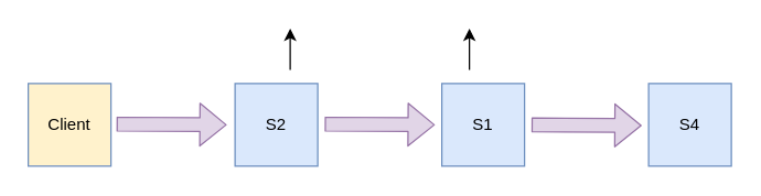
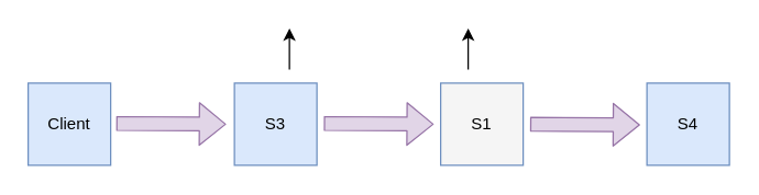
  <mxCell id="0" />
  <mxCell id="1" parent="0" />
- <mxCell id="2" value="Client" style="rounded=0;whiteSpace=wrap;html=1;fillColor=#fff2cc;strokeColor=#6c8ebf;" vertex="1" parent="1"><mxGeometry x="20" y="60" width="60" height="60" as="geometry" /></mxCell>
- <mxCell id="3" value="S2" style="rounded=0;whiteSpace=wrap;html=1;fillColor=#dae8fc;strokeColor=#6c8ebf;" vertex="1" parent="1"><mxGeometry x="170" y="60" width="60" height="60" as="geometry" /></mxCell>
- <mxCell id="4" value="S1" style="rounded=0;whiteSpace=wrap;html=1;fillColor=#dae8fc;strokeColor=#6c8ebf;" vertex="1" parent="1"><mxGeometry x="320" y="60" width="60" height="60" as="geometry" /></mxCell>
+ <mxCell id="2" value="Client" style="rounded=0;whiteSpace=wrap;html=1;fillColor=#dae8fc;strokeColor=#6c8ebf;" vertex="1" parent="1"><mxGeometry x="20" y="60" width="60" height="60" as="geometry" /></mxCell>
+ <mxCell id="3" value="S3" style="rounded=0;whiteSpace=wrap;html=1;fillColor=#dae8fc;strokeColor=#6c8ebf;" vertex="1" parent="1"><mxGeometry x="170" y="60" width="60" height="60" as="geometry" /></mxCell>
+ <mxCell id="4" value="S1" style="rounded=0;whiteSpace=wrap;html=1;fillColor=#f5f5f5;strokeColor=#6c8ebf;" vertex="1" parent="1"><mxGeometry x="320" y="60" width="60" height="60" as="geometry" /></mxCell>
  <mxCell id="5" value="S4" style="rounded=0;whiteSpace=wrap;html=1;fillColor=#dae8fc;strokeColor=#6c8ebf;" vertex="1" parent="1"><mxGeometry x="470" y="60" width="60" height="60" as="geometry" /></mxCell>
  <mxCell id="6" value="" style="shape=flexArrow;endArrow=classic;html=1;fillColor=#e1d5e7;strokeColor=#9673a6;" edge="1" parent="1"><mxGeometry width="50" height="50" relative="1" as="geometry"><mxPoint x="84" y="89.5" as="sourcePoint" /><mxPoint x="164" y="90" as="targetPoint" /></mxGeometry></mxCell>
  <mxCell id="7" value="" style="shape=flexArrow;endArrow=classic;html=1;fillColor=#e1d5e7;strokeColor=#9673a6;" edge="1" parent="1"><mxGeometry width="50" height="50" relative="1" as="geometry"><mxPoint x="235" y="89.5" as="sourcePoint" /><mxPoint x="315" y="90" as="targetPoint" /></mxGeometry></mxCell>
  <mxCell id="8" value="" style="shape=flexArrow;endArrow=classic;html=1;fillColor=#e1d5e7;strokeColor=#9673a6;" edge="1" parent="1"><mxGeometry width="50" height="50" relative="1" as="geometry"><mxPoint x="385" y="90" as="sourcePoint" /><mxPoint x="465" y="90.5" as="targetPoint" /></mxGeometry></mxCell>
  <mxCell id="9" value="" style="endArrow=classic;html=1;" edge="1" parent="1"><mxGeometry width="50" height="50" relative="1" as="geometry"><mxPoint x="210" y="50" as="sourcePoint" /><mxPoint x="210" y="20" as="targetPoint" /></mxGeometry></mxCell>
  <mxCell id="10" value="" style="endArrow=classic;html=1;" edge="1" parent="1"><mxGeometry width="50" height="50" relative="1" as="geometry"><mxPoint x="340" y="50" as="sourcePoint" /><mxPoint x="340" y="20" as="targetPoint" /></mxGeometry></mxCell>
